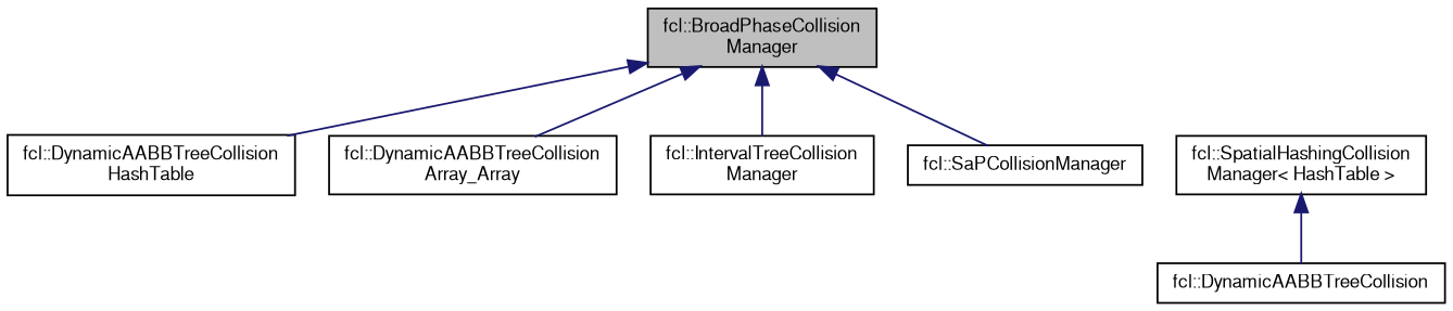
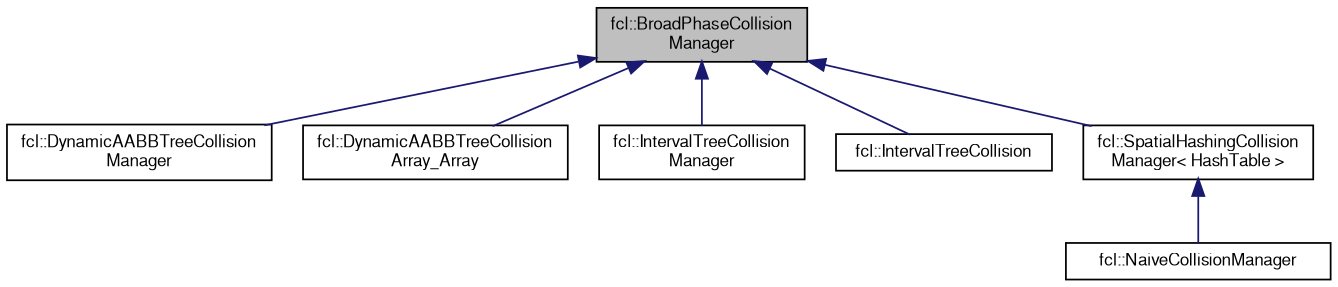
  digraph {
    rankdir=TB
    node [color=black fillcolor=white fontname=FreeSans fontsize=10 shape=record style=filled]
    edge [color=midnightblue dir=back fontname=FreeSans fontsize=10 labelfontname=FreeSans labelfontsize=10 style=solid]
    n1 [fillcolor=grey75 fontcolor=black height=0.2 label="fcl::BroadPhaseCollision\lManager" width=0.4]
-   n2 [height=0.2 label="fcl::DynamicAABBTreeCollision\lHashTable" width=0.4]
+   n2 [height=0.2 label="fcl::DynamicAABBTreeCollision\lManager" width=0.4]
    n3 [height=0.2 label="fcl::DynamicAABBTreeCollision\lArray_Array" width=0.4]
    n4 [height=0.2 label="fcl::IntervalTreeCollision\lManager" width=0.4]
-   n5 [height=0.2 label="fcl::SaPCollisionManager" width=0.4]
+   n5 [height=0.2 label="fcl::IntervalTreeCollision" width=0.4]
    n6 [height=0.2 label="fcl::SpatialHashingCollision\lManager\< HashTable \>" width=0.4]
-   n7 [height=0.2 label="fcl::DynamicAABBTreeCollision" width=0.4]
+   n7 [height=0.2 label="fcl::NaiveCollisionManager" width=0.4]
    n1 -> n2
    n1 -> n3
    n1 -> n4
    n1 -> n5
+   n1 -> n6
    n6 -> n7
  }
